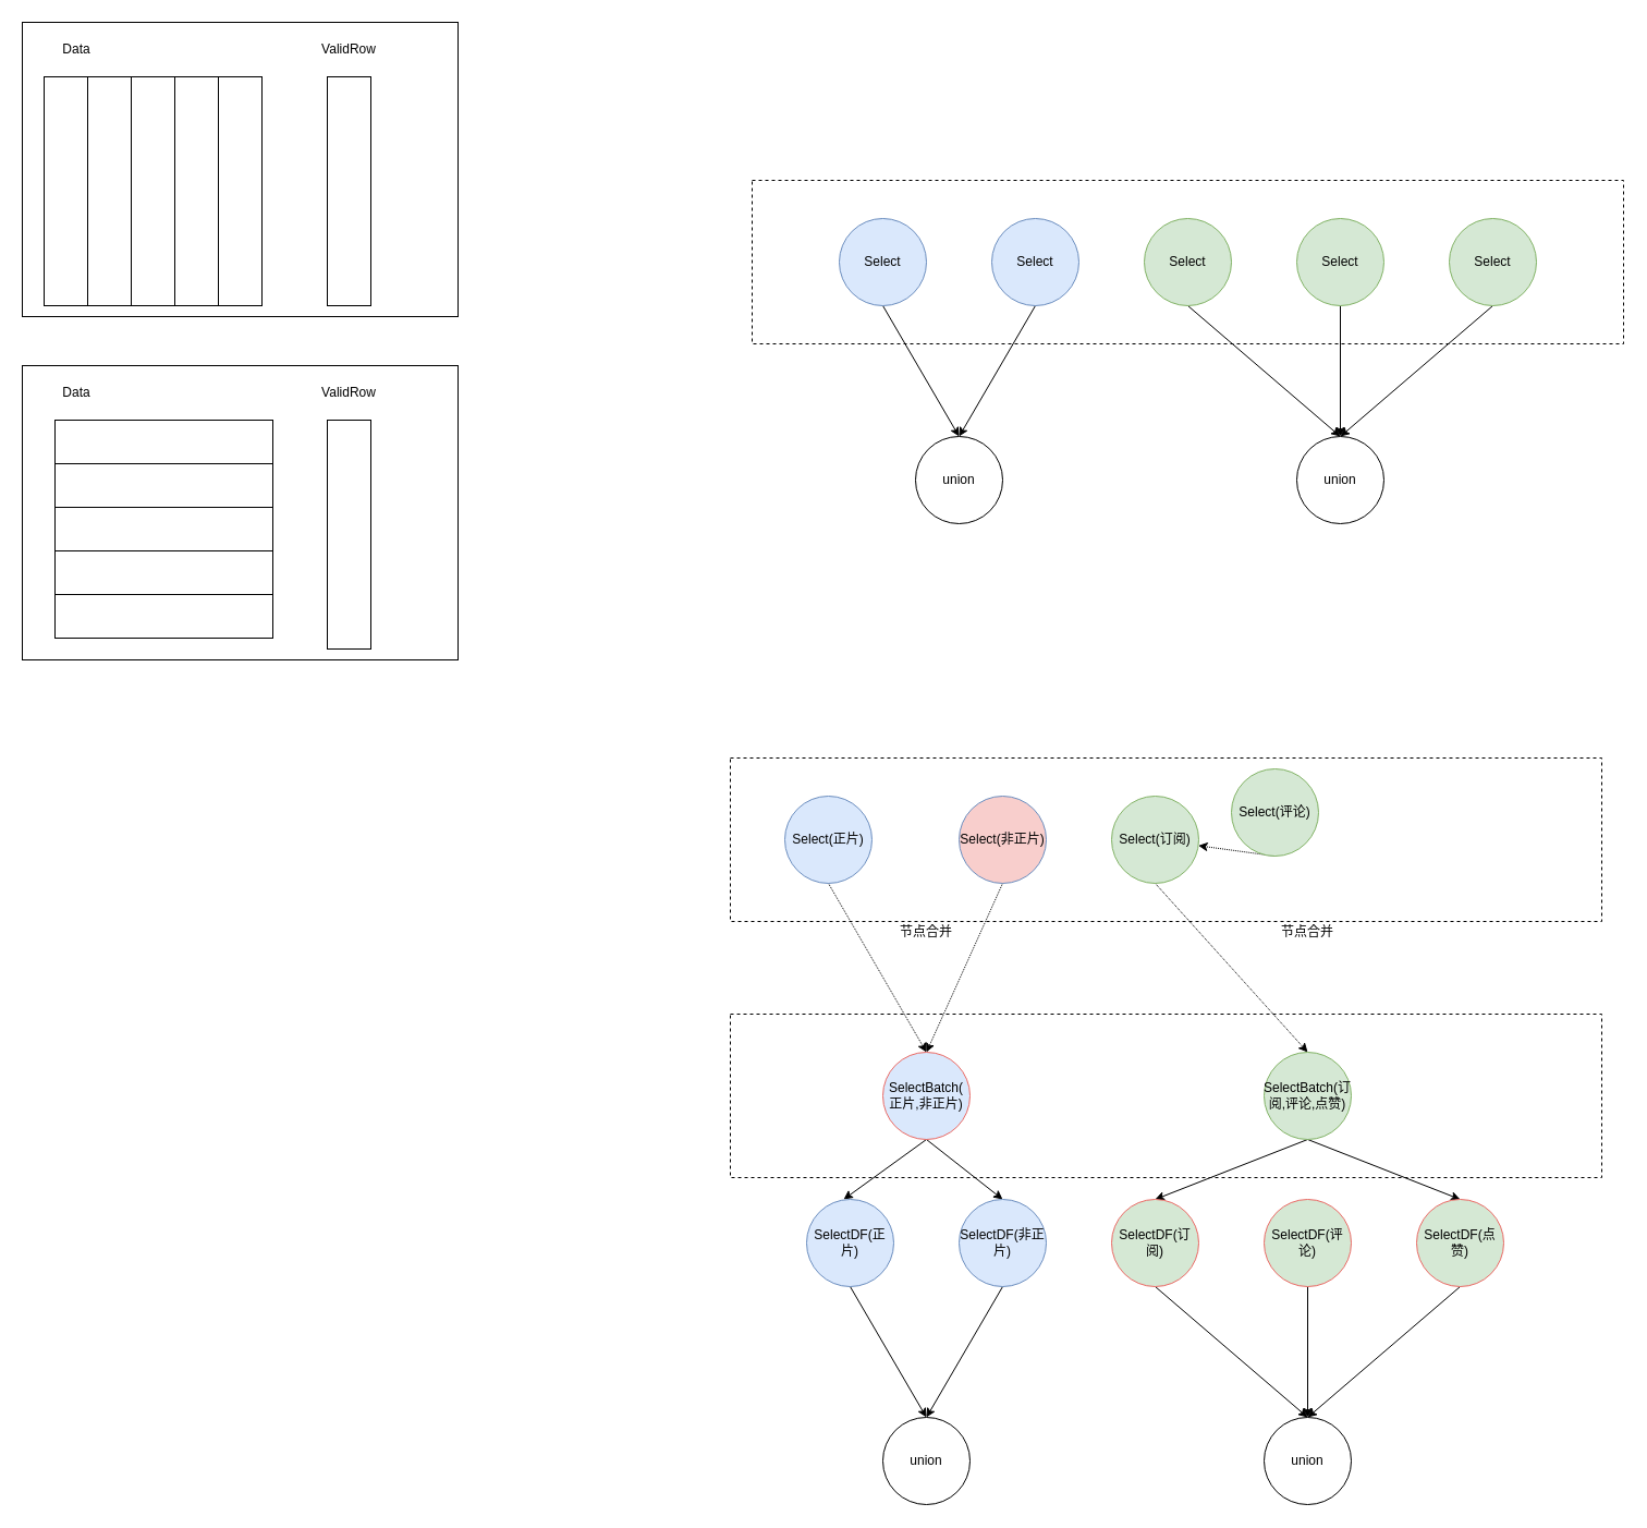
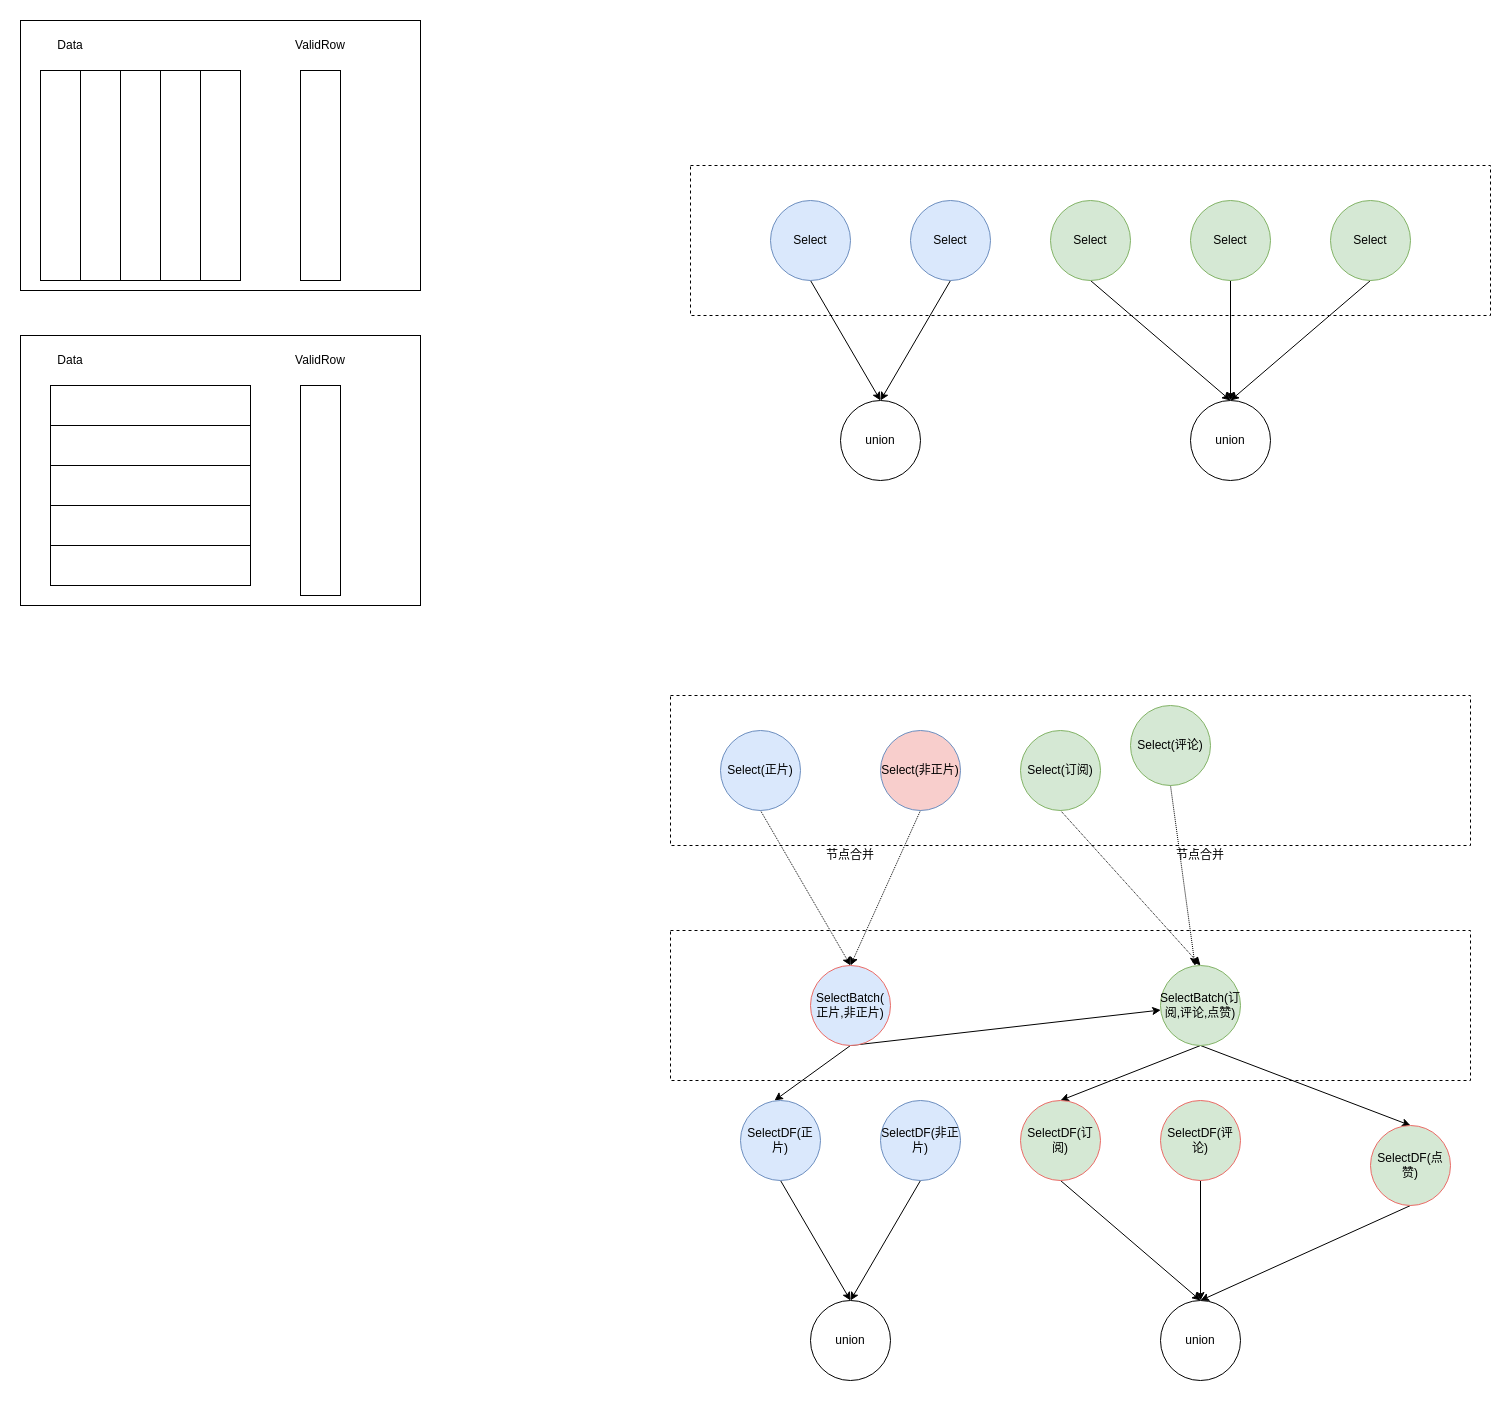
  <mxCell id="0" />
  <mxCell id="1" parent="0" />
  <mxCell id="2" value="" style="rounded=0;whiteSpace=wrap;html=1;" vertex="1" parent="1"><mxGeometry x="20" width="400" height="270" as="geometry" y="20" /></mxCell>
  <mxCell id="3" value="" style="rounded=0;whiteSpace=wrap;html=1;dashed=1;" parent="1" vertex="1"><mxGeometry x="690" y="165" width="800" height="150" as="geometry" /></mxCell>
  <mxCell id="4" style="rounded=0;orthogonalLoop=1;jettySize=auto;html=1;exitX=0.5;exitY=1;exitDx=0;exitDy=0;entryX=0.5;entryY=0;entryDx=0;entryDy=0;" parent="1" target="9" edge="1"><mxGeometry relative="1" as="geometry"><mxPoint x="810" y="280" as="sourcePoint" /></mxGeometry></mxCell>
  <mxCell id="5" style="edgeStyle=none;rounded=0;orthogonalLoop=1;jettySize=auto;html=1;exitX=0.5;exitY=1;exitDx=0;exitDy=0;entryX=0.5;entryY=0;entryDx=0;entryDy=0;" parent="1" target="9" edge="1"><mxGeometry relative="1" as="geometry"><mxPoint x="950" y="280" as="sourcePoint" /></mxGeometry></mxCell>
  <mxCell id="6" style="edgeStyle=none;rounded=0;orthogonalLoop=1;jettySize=auto;html=1;exitX=0.5;exitY=1;exitDx=0;exitDy=0;" parent="1" edge="1"><mxGeometry relative="1" as="geometry"><mxPoint x="1230" y="400" as="targetPoint" /><mxPoint x="1090" y="280" as="sourcePoint" /></mxGeometry></mxCell>
  <mxCell id="7" style="edgeStyle=none;rounded=0;orthogonalLoop=1;jettySize=auto;html=1;exitX=0.5;exitY=1;exitDx=0;exitDy=0;" parent="1" target="10" edge="1"><mxGeometry relative="1" as="geometry"><mxPoint x="1230" y="280" as="sourcePoint" /></mxGeometry></mxCell>
  <mxCell id="8" style="edgeStyle=none;rounded=0;orthogonalLoop=1;jettySize=auto;html=1;exitX=0.5;exitY=1;exitDx=0;exitDy=0;entryX=0.5;entryY=0;entryDx=0;entryDy=0;" parent="1" target="10" edge="1"><mxGeometry relative="1" as="geometry"><mxPoint x="1370" y="280" as="sourcePoint" /></mxGeometry></mxCell>
  <mxCell id="9" value="union" style="ellipse;whiteSpace=wrap;html=1;aspect=fixed;" parent="1" vertex="1"><mxGeometry x="840" y="400" width="80" height="80" as="geometry" /></mxCell>
  <mxCell id="10" value="union" style="ellipse;whiteSpace=wrap;html=1;aspect=fixed;" parent="1" vertex="1"><mxGeometry x="1190" y="400" width="80" height="80" as="geometry" /></mxCell>
  <mxCell id="11" value="Select" style="ellipse;whiteSpace=wrap;html=1;aspect=fixed;fillColor=#dae8fc;strokeColor=#6c8ebf;" parent="1" vertex="1"><mxGeometry x="770" y="200" width="80" height="80" as="geometry" /></mxCell>
  <mxCell id="12" value="Select" style="ellipse;whiteSpace=wrap;html=1;aspect=fixed;fillColor=#dae8fc;strokeColor=#6c8ebf;" parent="1" vertex="1"><mxGeometry x="910" y="200" width="80" height="80" as="geometry" /></mxCell>
  <mxCell id="13" value="Select" style="ellipse;whiteSpace=wrap;html=1;aspect=fixed;fillColor=#d5e8d4;strokeColor=#82b366;" parent="1" vertex="1"><mxGeometry x="1050" y="200" width="80" height="80" as="geometry" /></mxCell>
  <mxCell id="14" value="Select" style="ellipse;whiteSpace=wrap;html=1;aspect=fixed;fillColor=#d5e8d4;strokeColor=#82b366;" parent="1" vertex="1"><mxGeometry x="1190" y="200" width="80" height="80" as="geometry" /></mxCell>
  <mxCell id="15" value="Select" style="ellipse;whiteSpace=wrap;html=1;aspect=fixed;fillColor=#d5e8d4;strokeColor=#82b366;" parent="1" vertex="1"><mxGeometry x="1330" y="200" width="80" height="80" as="geometry" /></mxCell>
  <mxCell id="16" value="" style="rounded=0;whiteSpace=wrap;html=1;dashed=1;" parent="1" vertex="1"><mxGeometry x="670" y="695" width="800" height="150" as="geometry" /></mxCell>
  <mxCell id="17" value="" style="rounded=0;whiteSpace=wrap;html=1;dashed=1;" parent="1" vertex="1"><mxGeometry x="670" y="930" width="800" height="150" as="geometry" /></mxCell>
  <mxCell id="18" style="edgeStyle=none;rounded=0;orthogonalLoop=1;jettySize=auto;html=1;exitX=0.5;exitY=1;exitDx=0;exitDy=0;entryX=0.425;entryY=0;entryDx=0;entryDy=0;entryPerimeter=0;" parent="1" source="20" target="25" edge="1"><mxGeometry relative="1" as="geometry" /></mxCell>
- <mxCell id="19" style="edgeStyle=none;rounded=0;orthogonalLoop=1;jettySize=auto;html=1;exitX=0.5;exitY=1;exitDx=0;exitDy=0;entryX=0.5;entryY=0;entryDx=0;entryDy=0;" parent="1" source="20" target="27" edge="1"><mxGeometry relative="1" as="geometry" /></mxCell>
+ <mxCell id="19" style="edgeStyle=none;rounded=0;orthogonalLoop=1;jettySize=auto;html=1;exitX=0.5;exitY=1;exitDx=0;exitDy=0;" parent="1" source="20" target="23" edge="1"><mxGeometry relative="1" as="geometry" /></mxCell>
  <mxCell id="20" value="SelectBatch(&lt;br&gt;正片,非正片)" style="ellipse;whiteSpace=wrap;html=1;aspect=fixed;fillColor=#dae8fc;strokeColor=#EA6B66;" parent="1" vertex="1"><mxGeometry x="810" y="965" width="80" height="80" as="geometry" /></mxCell>
  <mxCell id="21" style="edgeStyle=none;rounded=0;orthogonalLoop=1;jettySize=auto;html=1;exitX=0.5;exitY=1;exitDx=0;exitDy=0;entryX=0.5;entryY=0;entryDx=0;entryDy=0;" parent="1" source="23" target="29" edge="1"><mxGeometry relative="1" as="geometry" /></mxCell>
  <mxCell id="22" style="edgeStyle=none;rounded=0;orthogonalLoop=1;jettySize=auto;html=1;exitX=0.5;exitY=1;exitDx=0;exitDy=0;entryX=0.5;entryY=0;entryDx=0;entryDy=0;" parent="1" source="23" target="33" edge="1"><mxGeometry relative="1" as="geometry" /></mxCell>
  <mxCell id="23" value="SelectBatch(订阅,评论,点赞)" style="ellipse;whiteSpace=wrap;html=1;aspect=fixed;fillColor=#d5e8d4;strokeColor=#82b366;" parent="1" vertex="1"><mxGeometry x="1160" y="965" width="80" height="80" as="geometry" /></mxCell>
  <mxCell id="24" style="edgeStyle=none;rounded=0;orthogonalLoop=1;jettySize=auto;html=1;exitX=0.5;exitY=1;exitDx=0;exitDy=0;entryX=0.5;entryY=0;entryDx=0;entryDy=0;" parent="1" source="25" target="34" edge="1"><mxGeometry relative="1" as="geometry" /></mxCell>
  <mxCell id="25" value="SelectDF(正片)" style="ellipse;whiteSpace=wrap;html=1;aspect=fixed;fillColor=#dae8fc;strokeColor=#6c8ebf;" parent="1" vertex="1"><mxGeometry x="740" y="1100" width="80" height="80" as="geometry" /></mxCell>
  <mxCell id="26" style="edgeStyle=none;rounded=0;orthogonalLoop=1;jettySize=auto;html=1;exitX=0.5;exitY=1;exitDx=0;exitDy=0;entryX=0.5;entryY=0;entryDx=0;entryDy=0;" parent="1" source="27" target="34" edge="1"><mxGeometry relative="1" as="geometry" /></mxCell>
  <mxCell id="27" value="SelectDF(非正片)" style="ellipse;whiteSpace=wrap;html=1;aspect=fixed;fillColor=#dae8fc;strokeColor=#6c8ebf;" parent="1" vertex="1"><mxGeometry x="880" y="1100" width="80" height="80" as="geometry" /></mxCell>
  <mxCell id="28" style="edgeStyle=none;rounded=0;orthogonalLoop=1;jettySize=auto;html=1;exitX=0.5;exitY=1;exitDx=0;exitDy=0;entryX=0.5;entryY=0;entryDx=0;entryDy=0;" parent="1" source="29" target="35" edge="1"><mxGeometry relative="1" as="geometry" /></mxCell>
  <mxCell id="29" value="SelectDF(订阅)" style="ellipse;whiteSpace=wrap;html=1;aspect=fixed;fillColor=#d5e8d4;strokeColor=#EA6B66;" parent="1" vertex="1"><mxGeometry x="1020" y="1100" width="80" height="80" as="geometry" /></mxCell>
  <mxCell id="30" style="edgeStyle=none;rounded=0;orthogonalLoop=1;jettySize=auto;html=1;exitX=0.5;exitY=1;exitDx=0;exitDy=0;entryX=0.5;entryY=0;entryDx=0;entryDy=0;" parent="1" source="31" target="35" edge="1"><mxGeometry relative="1" as="geometry" /></mxCell>
  <mxCell id="31" value="SelectDF(评论)" style="ellipse;whiteSpace=wrap;html=1;aspect=fixed;fillColor=#d5e8d4;strokeColor=#EA6B66;" parent="1" vertex="1"><mxGeometry x="1160" y="1100" width="80" height="80" as="geometry" /></mxCell>
  <mxCell id="32" style="edgeStyle=none;rounded=0;orthogonalLoop=1;jettySize=auto;html=1;exitX=0.5;exitY=1;exitDx=0;exitDy=0;entryX=0.5;entryY=0;entryDx=0;entryDy=0;" parent="1" source="33" target="35" edge="1"><mxGeometry relative="1" as="geometry" /></mxCell>
- <mxCell id="33" value="SelectDF(点赞)" style="ellipse;whiteSpace=wrap;html=1;aspect=fixed;fillColor=#d5e8d4;strokeColor=#EA6B66;" parent="1" vertex="1"><mxGeometry x="1300" y="1100" width="80" height="80" as="geometry" /></mxCell>
+ <mxCell id="33" value="SelectDF(点赞)" style="ellipse;whiteSpace=wrap;html=1;aspect=fixed;fillColor=#d5e8d4;strokeColor=#EA6B66;" parent="1" vertex="1"><mxGeometry x="1370" y="1125" width="80" height="80" as="geometry" /></mxCell>
  <mxCell id="34" value="union" style="ellipse;whiteSpace=wrap;html=1;aspect=fixed;" parent="1" vertex="1"><mxGeometry x="810" y="1300" width="80" height="80" as="geometry" /></mxCell>
  <mxCell id="35" value="union" style="ellipse;whiteSpace=wrap;html=1;aspect=fixed;" parent="1" vertex="1"><mxGeometry x="1160" y="1300" width="80" height="80" as="geometry" /></mxCell>
  <mxCell id="36" style="edgeStyle=none;rounded=0;orthogonalLoop=1;jettySize=auto;html=1;exitX=0.5;exitY=1;exitDx=0;exitDy=0;entryX=0.5;entryY=0;entryDx=0;entryDy=0;dashed=1;dashPattern=1 1;" parent="1" source="37" target="20" edge="1"><mxGeometry relative="1" as="geometry" /></mxCell>
  <mxCell id="37" value="Select(正片)" style="ellipse;whiteSpace=wrap;html=1;aspect=fixed;fillColor=#dae8fc;strokeColor=#6c8ebf;" parent="1" vertex="1"><mxGeometry x="720" y="730" width="80" height="80" as="geometry" /></mxCell>
  <mxCell id="38" style="edgeStyle=none;rounded=0;orthogonalLoop=1;jettySize=auto;html=1;exitX=0.5;exitY=1;exitDx=0;exitDy=0;dashed=1;dashPattern=1 1;entryX=0.5;entryY=0;entryDx=0;entryDy=0;" parent="1" source="39" target="20" edge="1"><mxGeometry relative="1" as="geometry"><mxPoint x="860" y="960" as="targetPoint" /></mxGeometry></mxCell>
  <mxCell id="39" value="Select(非正片)" style="ellipse;whiteSpace=wrap;html=1;aspect=fixed;fillColor=#f8cecc;strokeColor=#6c8ebf;" parent="1" vertex="1"><mxGeometry x="880" y="730" width="80" height="80" as="geometry" /></mxCell>
  <mxCell id="40" style="edgeStyle=none;rounded=0;orthogonalLoop=1;jettySize=auto;html=1;exitX=0.5;exitY=1;exitDx=0;exitDy=0;entryX=0.5;entryY=0;entryDx=0;entryDy=0;dashed=1;dashPattern=1 1;" parent="1" source="41" target="23" edge="1"><mxGeometry relative="1" as="geometry" /></mxCell>
  <mxCell id="41" value="Select(订阅)" style="ellipse;whiteSpace=wrap;html=1;aspect=fixed;fillColor=#d5e8d4;strokeColor=#82b366;" parent="1" vertex="1"><mxGeometry x="1020" y="730" width="80" height="80" as="geometry" /></mxCell>
- <mxCell id="42" style="edgeStyle=none;rounded=0;orthogonalLoop=1;jettySize=auto;html=1;exitX=0.5;exitY=1;exitDx=0;exitDy=0;dashed=1;dashPattern=1 1;" parent="1" source="43" target="41" edge="1"><mxGeometry relative="1" as="geometry" /></mxCell>
+ <mxCell id="42" style="edgeStyle=none;rounded=0;orthogonalLoop=1;jettySize=auto;html=1;exitX=0.5;exitY=1;exitDx=0;exitDy=0;dashed=1;dashPattern=1 1;" parent="1" source="43" target="23" edge="1"><mxGeometry relative="1" as="geometry" /></mxCell>
  <mxCell id="43" value="Select(评论)" style="ellipse;whiteSpace=wrap;html=1;aspect=fixed;fillColor=#d5e8d4;strokeColor=#82b366;" parent="1" vertex="1"><mxGeometry x="1130" y="705" width="80" height="80" as="geometry" /></mxCell>
  <mxCell id="44" value="节点合并" style="text;html=1;strokeColor=none;fillColor=none;align=center;verticalAlign=middle;whiteSpace=wrap;rounded=0;dashed=1;" parent="1" vertex="1"><mxGeometry x="820" y="840" width="60" height="30" as="geometry" /></mxCell>
  <mxCell id="45" value="节点合并" style="text;html=1;strokeColor=none;fillColor=none;align=center;verticalAlign=middle;whiteSpace=wrap;rounded=0;dashed=1;" parent="1" vertex="1"><mxGeometry x="1170" y="840" width="60" height="30" as="geometry" /></mxCell>
  <mxCell id="46" value="" style="rounded=0;whiteSpace=wrap;html=1;" vertex="1" parent="1"><mxGeometry x="40" y="70" width="40" height="210" as="geometry" /></mxCell>
  <mxCell id="47" value="" style="rounded=0;whiteSpace=wrap;html=1;" vertex="1" parent="1"><mxGeometry x="80" y="70" width="40" height="210" as="geometry" /></mxCell>
  <mxCell id="48" value="" style="rounded=0;whiteSpace=wrap;html=1;" vertex="1" parent="1"><mxGeometry x="120" y="70" width="40" height="210" as="geometry" /></mxCell>
  <mxCell id="49" value="" style="rounded=0;whiteSpace=wrap;html=1;" vertex="1" parent="1"><mxGeometry x="160" y="70" width="40" height="210" as="geometry" /></mxCell>
  <mxCell id="50" value="" style="rounded=0;whiteSpace=wrap;html=1;" vertex="1" parent="1"><mxGeometry x="200" y="70" width="40" height="210" as="geometry" /></mxCell>
  <mxCell id="51" value="" style="rounded=0;whiteSpace=wrap;html=1;" vertex="1" parent="1"><mxGeometry x="300" y="70" width="40" height="210" as="geometry" /></mxCell>
  <mxCell id="52" value="Data" style="text;html=1;strokeColor=none;fillColor=none;align=center;verticalAlign=middle;whiteSpace=wrap;rounded=0;" vertex="1" parent="1"><mxGeometry x="40" y="30" width="60" height="30" as="geometry" /></mxCell>
  <mxCell id="53" value="ValidRow" style="text;html=1;strokeColor=none;fillColor=none;align=center;verticalAlign=middle;whiteSpace=wrap;rounded=0;" vertex="1" parent="1"><mxGeometry x="290" y="30" width="60" height="30" as="geometry" /></mxCell>
  <mxCell id="54" value="" style="rounded=0;whiteSpace=wrap;html=1;" vertex="1" parent="1"><mxGeometry x="20" y="335" width="400" height="270" as="geometry" /></mxCell>
  <mxCell id="55" value="" style="rounded=0;whiteSpace=wrap;html=1;" vertex="1" parent="1"><mxGeometry x="300" y="385" width="40" height="210" as="geometry" /></mxCell>
  <mxCell id="56" value="Data" style="text;html=1;strokeColor=none;fillColor=none;align=center;verticalAlign=middle;whiteSpace=wrap;rounded=0;" vertex="1" parent="1"><mxGeometry x="40" y="345" width="60" height="30" as="geometry" /></mxCell>
  <mxCell id="57" value="ValidRow" style="text;html=1;strokeColor=none;fillColor=none;align=center;verticalAlign=middle;whiteSpace=wrap;rounded=0;" vertex="1" parent="1"><mxGeometry x="290" y="345" width="60" height="30" as="geometry" /></mxCell>
  <mxCell id="58" value="" style="rounded=0;whiteSpace=wrap;html=1;" vertex="1" parent="1"><mxGeometry x="50" y="385" width="200" height="40" as="geometry" /></mxCell>
  <mxCell id="59" value="" style="rounded=0;whiteSpace=wrap;html=1;" vertex="1" parent="1"><mxGeometry x="50" y="425" width="200" height="40" as="geometry" /></mxCell>
  <mxCell id="60" value="" style="rounded=0;whiteSpace=wrap;html=1;" vertex="1" parent="1"><mxGeometry x="50" y="465" width="200" height="40" as="geometry" /></mxCell>
  <mxCell id="61" value="" style="rounded=0;whiteSpace=wrap;html=1;" vertex="1" parent="1"><mxGeometry x="50" y="505" width="200" height="40" as="geometry" /></mxCell>
  <mxCell id="62" value="" style="rounded=0;whiteSpace=wrap;html=1;" vertex="1" parent="1"><mxGeometry x="50" y="545" width="200" height="40" as="geometry" /></mxCell>
